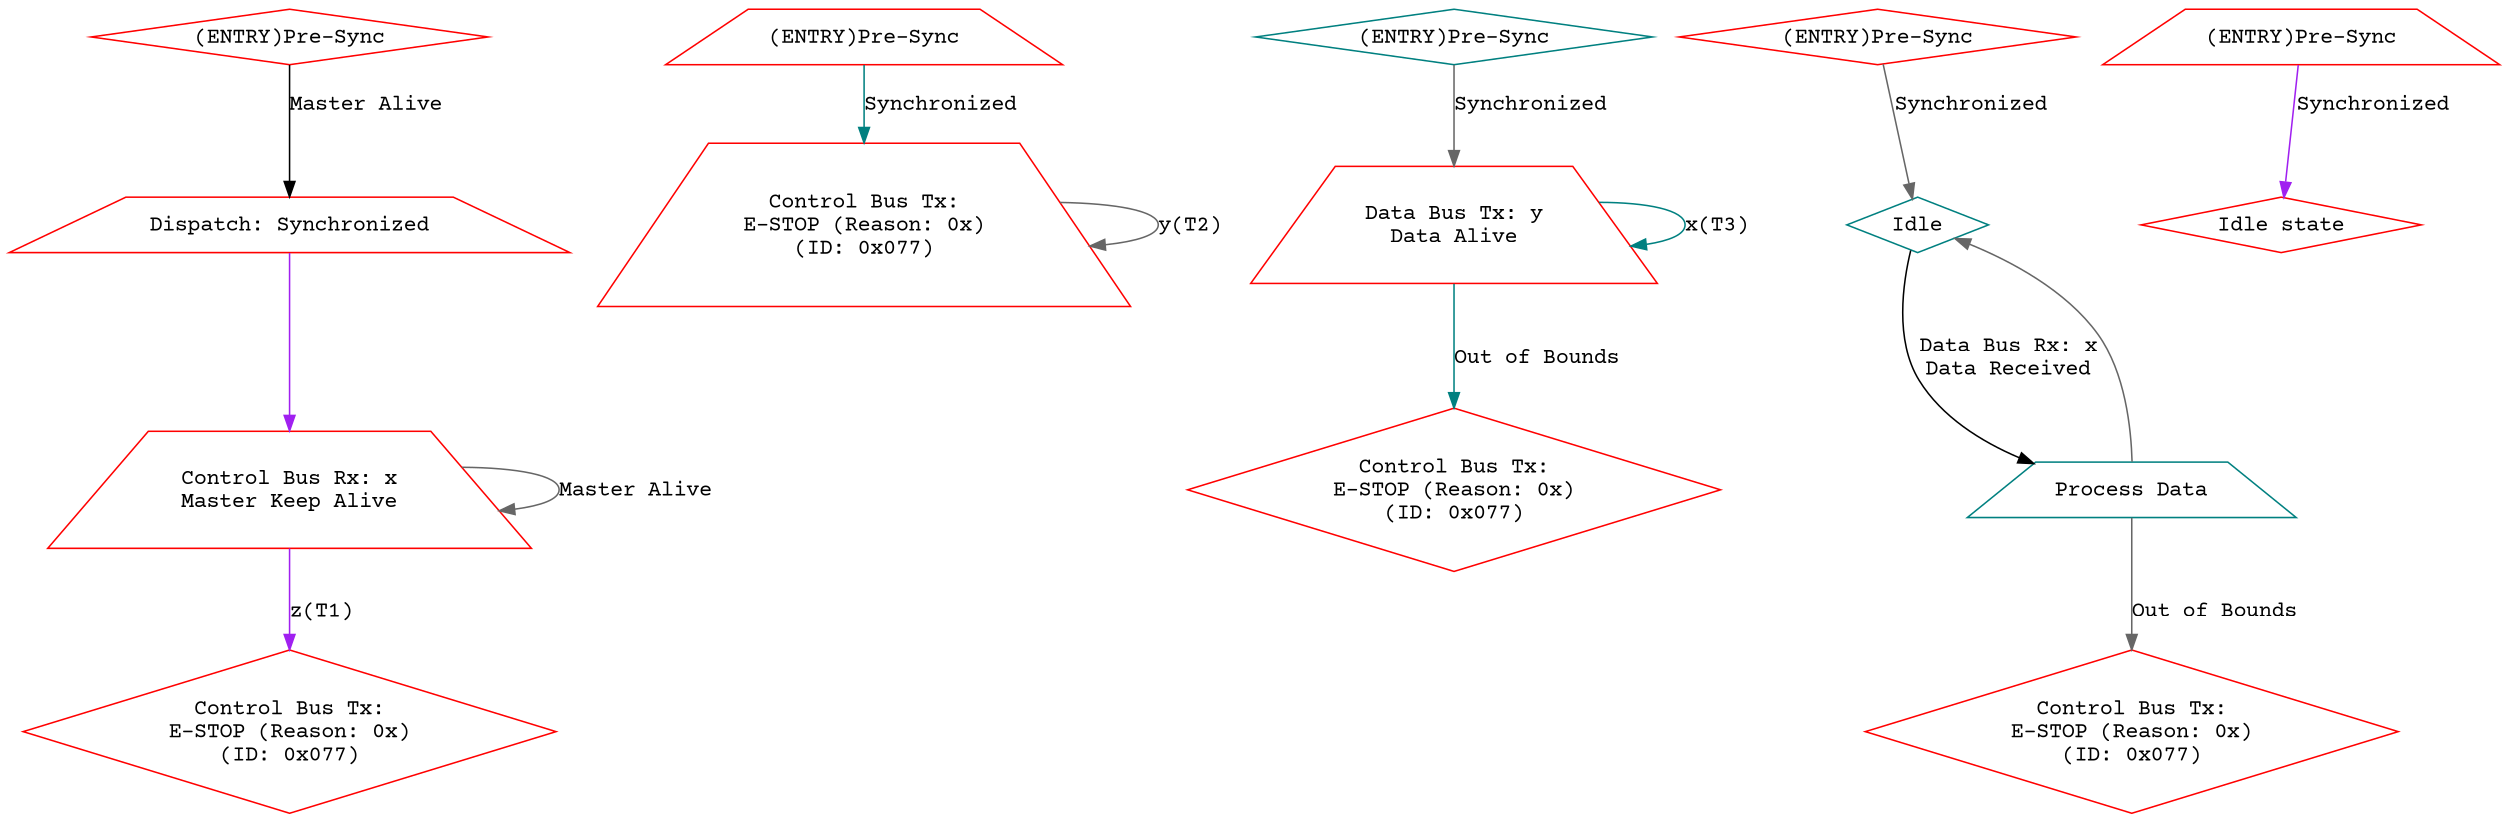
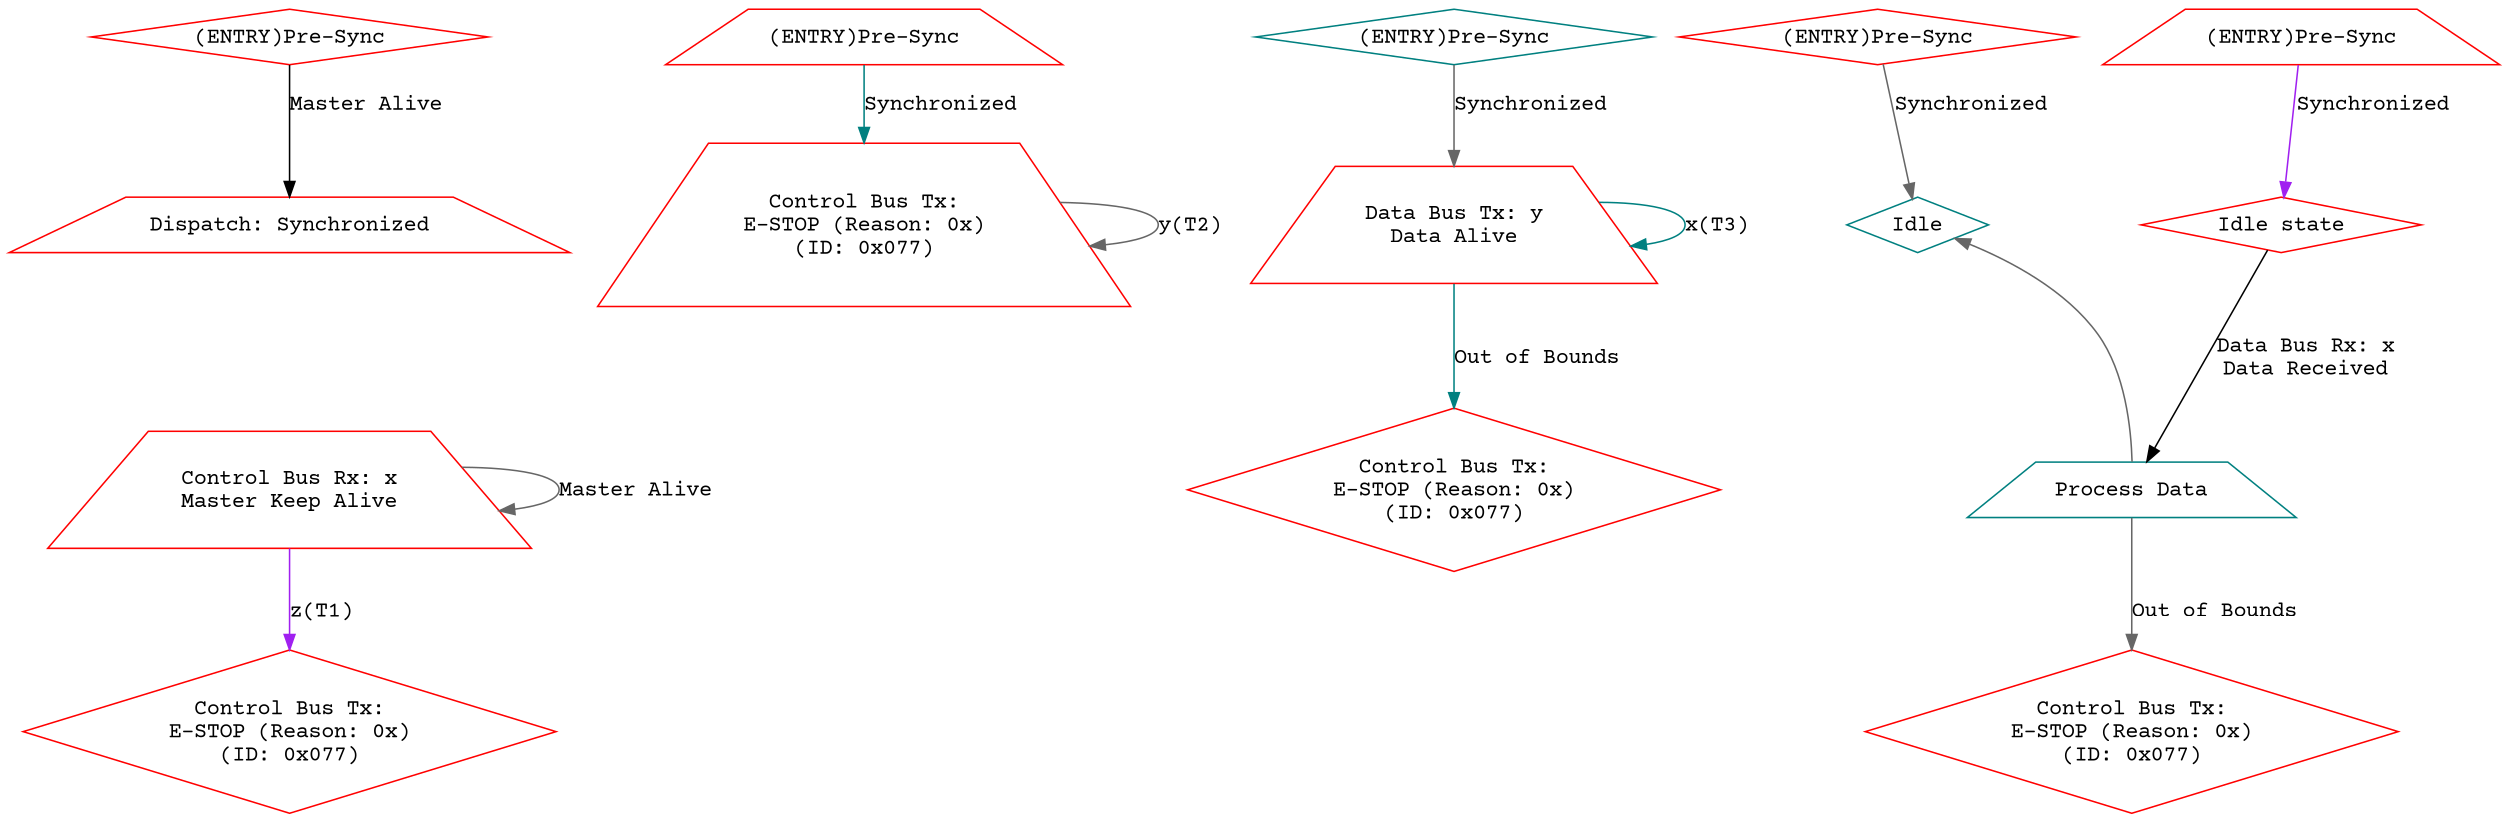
  digraph {
    fontname="Courier Prime"
    node [color=red fontname="Courier Prime" shape=diamond]
    edge [color=gray40 fontname="Courier Prime"]
    n1 [label="(ENTRY)Pre-Sync"]
    n2 [label="Dispatch: Synchronized" shape=trapezium]
    n3 [label="Control Bus Rx: x\nMaster Keep Alive" shape=trapezium]
    n4 [label="Control Bus Tx:\nE-STOP (Reason: 0x)\n(ID: 0x077)"]
    n5 [label="(ENTRY)Pre-Sync" shape=trapezium]
    n6 [label="Control Bus Tx:\nE-STOP (Reason: 0x)\n(ID: 0x077)" shape=trapezium]
    n7 [color=teal label="(ENTRY)Pre-Sync"]
    n8 [label="Data Bus Tx: y\nData Alive" shape=trapezium]
    n9 [label="Control Bus Tx:\nE-STOP (Reason: 0x)\n(ID: 0x077)"]
    n10 [label="(ENTRY)Pre-Sync"]
    n11 [color=teal label=Idle]
    n12 [color=teal label="Process Data" shape=trapezium]
    n13 [label="Control Bus Tx:\nE-STOP (Reason: 0x)\n(ID: 0x077)"]
    n14 [label="(ENTRY)Pre-Sync" shape=trapezium]
    n15 [label="Idle state"]
    n1 -> n2 [color=black label="Master Alive"]
-   n2 -> n3 [color=purple label=" "]
    n3 -> n3 [label="Master Alive"]
    n3 -> n4 [color=purple label="z(T1)"]
    n5 -> n6 [color=teal label=Synchronized]
    n6 -> n6 [label="y(T2)"]
    n7 -> n8 [label=Synchronized]
    n8 -> n8 [color=teal label="x(T3)"]
    n8 -> n9 [color=teal label="Out of Bounds"]
    n10 -> n11 [label=Synchronized]
-   n11 -> n12 [color=black label="Data Bus Rx: x\nData Received\n"]
+   n15 -> n12 [color=black label="Data Bus Rx: x\nData Received\n"]
    n12 -> n11 [label=" "]
    n12 -> n13 [label="Out of Bounds"]
    n14 -> n15 [color=purple label=Synchronized]
  }
